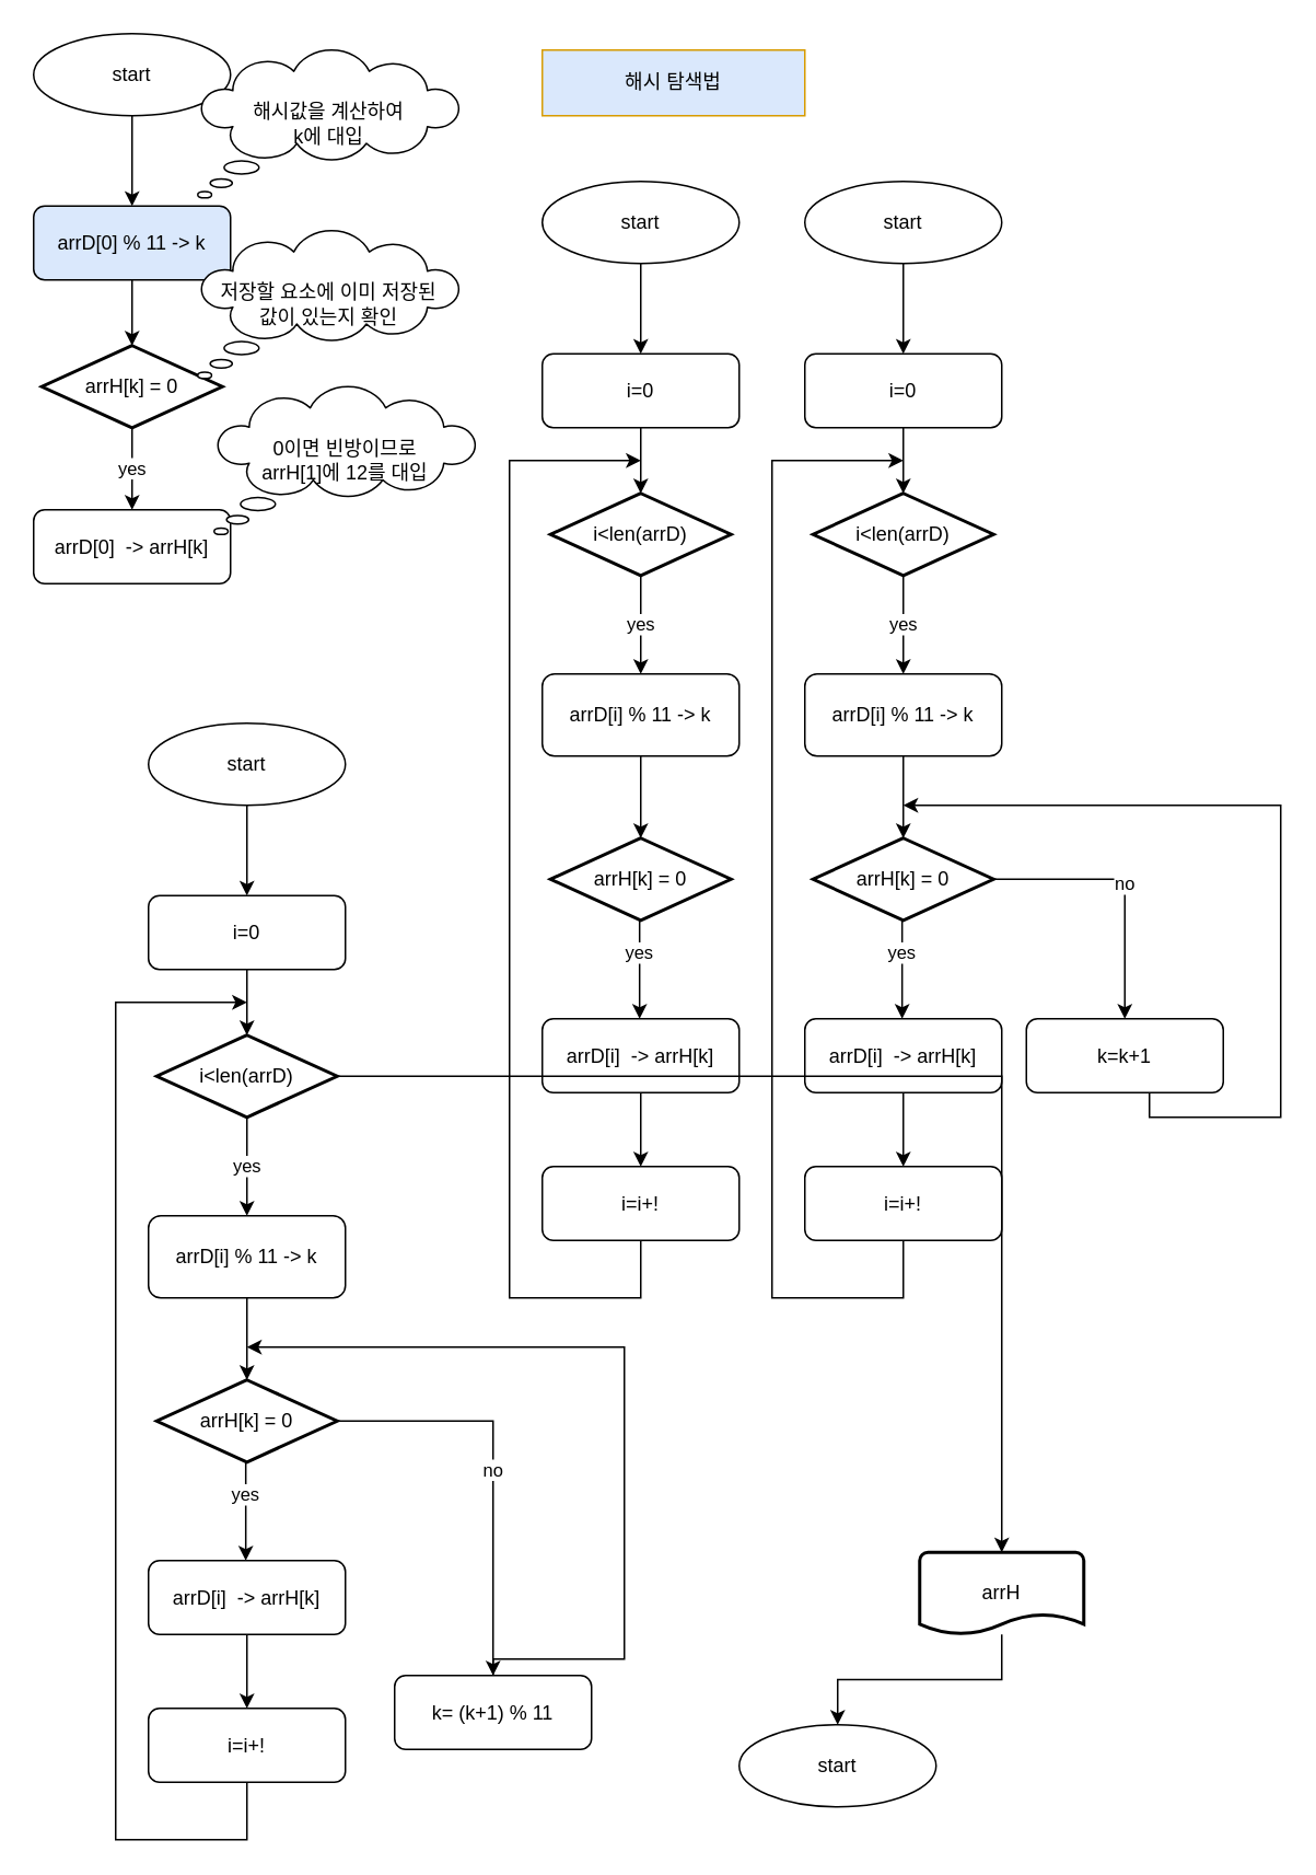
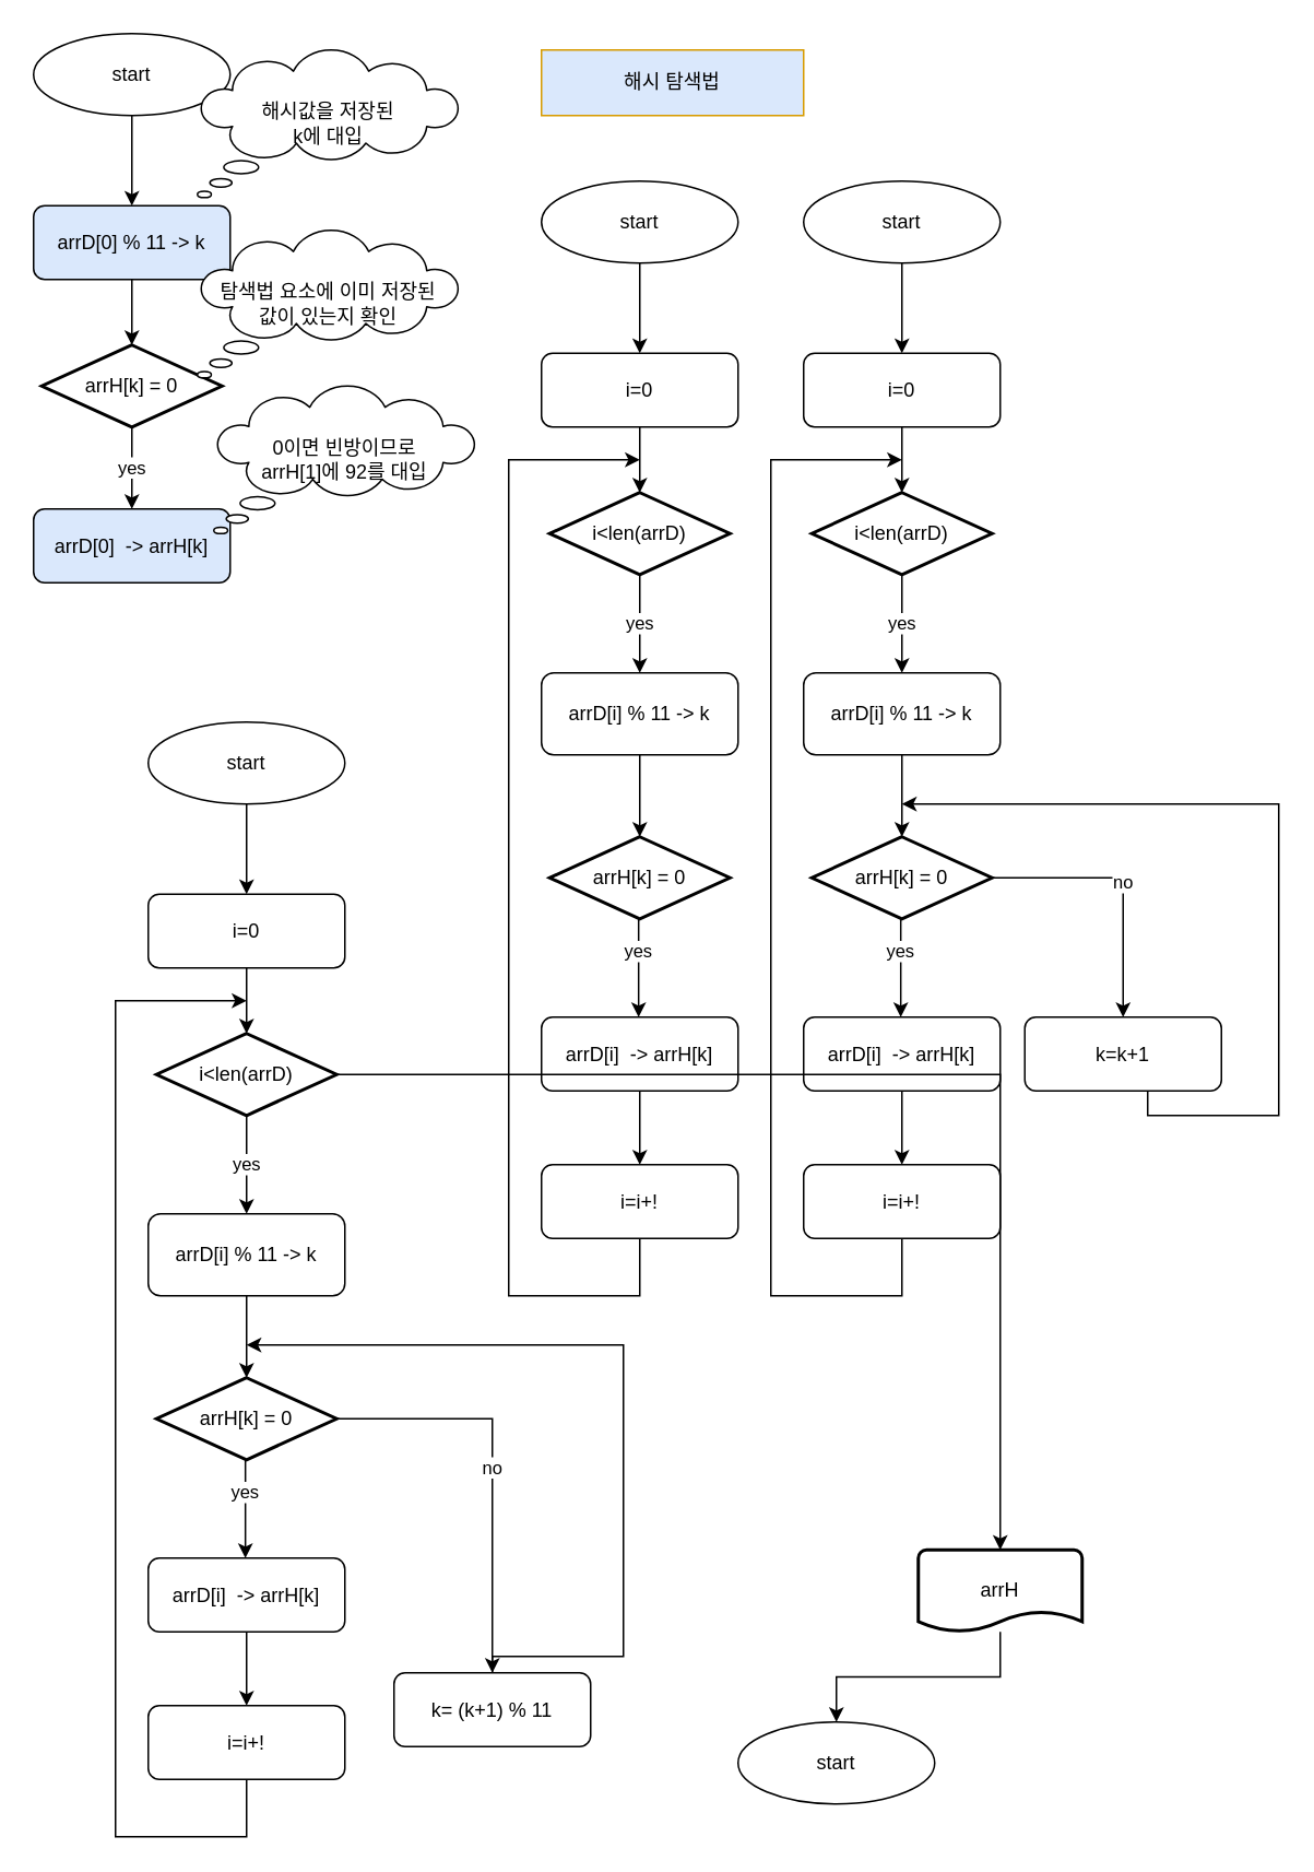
  <mxCell id="0" />
  <mxCell id="1" parent="0" />
  <mxCell id="2" value="해시 탐색법" style="rounded=0;whiteSpace=wrap;html=1;fillColor=#dae8fc;strokeColor=#d79b00;" vertex="1" parent="1"><mxGeometry x="330" y="30" width="160" height="40" as="geometry" /></mxCell>
  <mxCell id="3" value="" style="edgeStyle=orthogonalEdgeStyle;rounded=0;orthogonalLoop=1;jettySize=auto;html=1;" edge="1" parent="1" source="4" target="6"><mxGeometry relative="1" as="geometry" /></mxCell>
  <mxCell id="4" value="start" style="ellipse;whiteSpace=wrap;html=1;" vertex="1" parent="1"><mxGeometry x="20" y="20" width="120" height="50" as="geometry" /></mxCell>
  <mxCell id="5" style="edgeStyle=orthogonalEdgeStyle;rounded=0;orthogonalLoop=1;jettySize=auto;html=1;" edge="1" parent="1" source="6" target="8"><mxGeometry relative="1" as="geometry" /></mxCell>
  <mxCell id="6" value="arrD[0] % 11 -&amp;gt; k" style="rounded=1;whiteSpace=wrap;html=1;fillColor=#dae8fc;" vertex="1" parent="1"><mxGeometry x="20" y="125" width="120" height="45" as="geometry" /></mxCell>
  <mxCell id="7" value="yes" style="edgeStyle=orthogonalEdgeStyle;rounded=0;orthogonalLoop=1;jettySize=auto;html=1;entryX=0.5;entryY=0;entryDx=0;entryDy=0;" edge="1" parent="1" source="8" target="9"><mxGeometry relative="1" as="geometry" /></mxCell>
  <mxCell id="8" value="arrH[k] = 0" style="strokeWidth=2;html=1;shape=mxgraph.flowchart.decision;whiteSpace=wrap;" vertex="1" parent="1"><mxGeometry x="25" y="210" width="110" height="50" as="geometry" /></mxCell>
- <mxCell id="9" value="arrD[0]&amp;nbsp; -&amp;gt; arrH[k]" style="rounded=1;whiteSpace=wrap;html=1;" vertex="1" parent="1"><mxGeometry x="20" y="310" width="120" height="45" as="geometry" /></mxCell>
- <mxCell id="10" value="해시값을 계산하여 &lt;br&gt;k에 대입" style="whiteSpace=wrap;html=1;shape=mxgraph.basic.cloud_callout" vertex="1" parent="1"><mxGeometry x="120" y="30" width="160" height="90" as="geometry" /></mxCell>
- <mxCell id="11" value="저장할 요소에 이미 저장된&lt;br&gt;값이 있는지 확인" style="whiteSpace=wrap;html=1;shape=mxgraph.basic.cloud_callout" vertex="1" parent="1"><mxGeometry x="120" y="140" width="160" height="90" as="geometry" /></mxCell>
- <mxCell id="12" value="0이면 빈방이므로&lt;br&gt;arrH[1]에 12를 대입" style="whiteSpace=wrap;html=1;shape=mxgraph.basic.cloud_callout" vertex="1" parent="1"><mxGeometry x="130" y="235" width="160" height="90" as="geometry" /></mxCell>
+ <mxCell id="9" value="arrD[0]&amp;nbsp; -&amp;gt; arrH[k]" style="rounded=1;whiteSpace=wrap;html=1;fillColor=#dae8fc;" vertex="1" parent="1"><mxGeometry x="20" y="310" width="120" height="45" as="geometry" /></mxCell>
+ <mxCell id="10" value="해시값을 저장된 &lt;br&gt;k에 대입" style="whiteSpace=wrap;html=1;shape=mxgraph.basic.cloud_callout" vertex="1" parent="1"><mxGeometry x="120" y="30" width="160" height="90" as="geometry" /></mxCell>
+ <mxCell id="11" value="탐색법 요소에 이미 저장된&lt;br&gt;값이 있는지 확인" style="whiteSpace=wrap;html=1;shape=mxgraph.basic.cloud_callout" vertex="1" parent="1"><mxGeometry x="120" y="140" width="160" height="90" as="geometry" /></mxCell>
+ <mxCell id="12" value="0이면 빈방이므로&lt;br&gt;arrH[1]에 92를 대입" style="whiteSpace=wrap;html=1;shape=mxgraph.basic.cloud_callout" vertex="1" parent="1"><mxGeometry x="130" y="235" width="160" height="90" as="geometry" /></mxCell>
  <mxCell id="13" value="" style="edgeStyle=orthogonalEdgeStyle;rounded=0;orthogonalLoop=1;jettySize=auto;html=1;" edge="1" source="14" target="16" parent="1"><mxGeometry relative="1" as="geometry" /></mxCell>
  <mxCell id="14" value="start" style="ellipse;whiteSpace=wrap;html=1;" vertex="1" parent="1"><mxGeometry x="330" y="110" width="120" height="50" as="geometry" /></mxCell>
  <mxCell id="15" style="edgeStyle=orthogonalEdgeStyle;rounded=0;orthogonalLoop=1;jettySize=auto;html=1;" edge="1" source="16" target="18" parent="1"><mxGeometry relative="1" as="geometry" /></mxCell>
  <mxCell id="16" value="i=0" style="rounded=1;whiteSpace=wrap;html=1;" vertex="1" parent="1"><mxGeometry x="330" y="215" width="120" height="45" as="geometry" /></mxCell>
  <mxCell id="17" value="yes" style="edgeStyle=orthogonalEdgeStyle;rounded=0;orthogonalLoop=1;jettySize=auto;html=1;" edge="1" source="18" parent="1"><mxGeometry relative="1" as="geometry"><mxPoint x="390" y="410" as="targetPoint" /><mxPoint as="offset" /></mxGeometry></mxCell>
  <mxCell id="18" value="i&amp;lt;len(arrD)" style="strokeWidth=2;html=1;shape=mxgraph.flowchart.decision;whiteSpace=wrap;" vertex="1" parent="1"><mxGeometry x="335" y="300" width="110" height="50" as="geometry" /></mxCell>
  <mxCell id="19" style="edgeStyle=orthogonalEdgeStyle;rounded=0;orthogonalLoop=1;jettySize=auto;html=1;" edge="1" parent="1" source="20"><mxGeometry relative="1" as="geometry"><mxPoint x="390" y="710" as="targetPoint" /></mxGeometry></mxCell>
  <mxCell id="20" value="arrD[i]&amp;nbsp; -&amp;gt; arrH[k]" style="rounded=1;whiteSpace=wrap;html=1;" vertex="1" parent="1"><mxGeometry x="330" y="620" width="120" height="45" as="geometry" /></mxCell>
  <mxCell id="21" style="edgeStyle=orthogonalEdgeStyle;rounded=0;orthogonalLoop=1;jettySize=auto;html=1;" edge="1" parent="1" source="22"><mxGeometry relative="1" as="geometry"><mxPoint x="390" y="280" as="targetPoint" /><Array as="points"><mxPoint x="390" y="790" /><mxPoint x="310" y="790" /><mxPoint x="310" y="280" /></Array></mxGeometry></mxCell>
  <mxCell id="22" value="i=i+!" style="rounded=1;whiteSpace=wrap;html=1;" vertex="1" parent="1"><mxGeometry x="330" y="710" width="120" height="45" as="geometry" /></mxCell>
  <mxCell id="23" value="" style="edgeStyle=orthogonalEdgeStyle;rounded=0;orthogonalLoop=1;jettySize=auto;html=1;" edge="1" parent="1" source="24" target="25"><mxGeometry relative="1" as="geometry" /></mxCell>
  <mxCell id="24" value="arrD[i] % 11 -&amp;gt; k" style="rounded=1;whiteSpace=wrap;html=1;" vertex="1" parent="1"><mxGeometry x="330" y="410" width="120" height="50" as="geometry" /></mxCell>
  <mxCell id="25" value="arrH[k] = 0" style="strokeWidth=2;html=1;shape=mxgraph.flowchart.decision;whiteSpace=wrap;" vertex="1" parent="1"><mxGeometry x="335" y="510" width="110" height="50" as="geometry" /></mxCell>
  <mxCell id="26" value="yes" style="edgeStyle=orthogonalEdgeStyle;rounded=0;orthogonalLoop=1;jettySize=auto;html=1;entryX=0.5;entryY=0;entryDx=0;entryDy=0;" edge="1" parent="1"><mxGeometry x="-0.333" relative="1" as="geometry"><mxPoint x="389.29" y="560" as="sourcePoint" /><mxPoint x="389.29" y="620" as="targetPoint" /><mxPoint as="offset" /></mxGeometry></mxCell>
  <mxCell id="27" value="" style="edgeStyle=orthogonalEdgeStyle;rounded=0;orthogonalLoop=1;jettySize=auto;html=1;" edge="1" parent="1" source="28" target="30"><mxGeometry relative="1" as="geometry" /></mxCell>
  <mxCell id="28" value="start" style="ellipse;whiteSpace=wrap;html=1;" vertex="1" parent="1"><mxGeometry x="490" y="110" width="120" height="50" as="geometry" /></mxCell>
  <mxCell id="29" style="edgeStyle=orthogonalEdgeStyle;rounded=0;orthogonalLoop=1;jettySize=auto;html=1;" edge="1" parent="1" source="30" target="32"><mxGeometry relative="1" as="geometry" /></mxCell>
  <mxCell id="30" value="i=0" style="rounded=1;whiteSpace=wrap;html=1;" vertex="1" parent="1"><mxGeometry x="490" y="215" width="120" height="45" as="geometry" /></mxCell>
  <mxCell id="31" value="yes" style="edgeStyle=orthogonalEdgeStyle;rounded=0;orthogonalLoop=1;jettySize=auto;html=1;" edge="1" parent="1" source="32"><mxGeometry relative="1" as="geometry"><mxPoint x="550" y="410" as="targetPoint" /><mxPoint as="offset" /></mxGeometry></mxCell>
  <mxCell id="32" value="i&amp;lt;len(arrD)" style="strokeWidth=2;html=1;shape=mxgraph.flowchart.decision;whiteSpace=wrap;" vertex="1" parent="1"><mxGeometry x="495" y="300" width="110" height="50" as="geometry" /></mxCell>
  <mxCell id="33" style="edgeStyle=orthogonalEdgeStyle;rounded=0;orthogonalLoop=1;jettySize=auto;html=1;" edge="1" parent="1" source="34"><mxGeometry relative="1" as="geometry"><mxPoint x="550" y="710" as="targetPoint" /></mxGeometry></mxCell>
  <mxCell id="34" value="arrD[i]&amp;nbsp; -&amp;gt; arrH[k]" style="rounded=1;whiteSpace=wrap;html=1;" vertex="1" parent="1"><mxGeometry x="490" y="620" width="120" height="45" as="geometry" /></mxCell>
  <mxCell id="35" style="edgeStyle=orthogonalEdgeStyle;rounded=0;orthogonalLoop=1;jettySize=auto;html=1;" edge="1" parent="1" source="36"><mxGeometry relative="1" as="geometry"><mxPoint x="550" y="280" as="targetPoint" /><Array as="points"><mxPoint x="550" y="790" /><mxPoint x="470" y="790" /><mxPoint x="470" y="280" /></Array></mxGeometry></mxCell>
  <mxCell id="36" value="i=i+!" style="rounded=1;whiteSpace=wrap;html=1;" vertex="1" parent="1"><mxGeometry x="490" y="710" width="120" height="45" as="geometry" /></mxCell>
  <mxCell id="37" value="" style="edgeStyle=orthogonalEdgeStyle;rounded=0;orthogonalLoop=1;jettySize=auto;html=1;" edge="1" parent="1" source="38" target="40"><mxGeometry relative="1" as="geometry" /></mxCell>
  <mxCell id="38" value="arrD[i] % 11 -&amp;gt; k" style="rounded=1;whiteSpace=wrap;html=1;" vertex="1" parent="1"><mxGeometry x="490" y="410" width="120" height="50" as="geometry" /></mxCell>
  <mxCell id="39" value="no" style="edgeStyle=orthogonalEdgeStyle;rounded=0;orthogonalLoop=1;jettySize=auto;html=1;entryX=0.5;entryY=0;entryDx=0;entryDy=0;" edge="1" parent="1" source="40" target="43"><mxGeometry relative="1" as="geometry" /></mxCell>
  <mxCell id="40" value="arrH[k] = 0" style="strokeWidth=2;html=1;shape=mxgraph.flowchart.decision;whiteSpace=wrap;" vertex="1" parent="1"><mxGeometry x="495" y="510" width="110" height="50" as="geometry" /></mxCell>
  <mxCell id="41" value="yes" style="edgeStyle=orthogonalEdgeStyle;rounded=0;orthogonalLoop=1;jettySize=auto;html=1;entryX=0.5;entryY=0;entryDx=0;entryDy=0;" edge="1" parent="1"><mxGeometry x="-0.333" relative="1" as="geometry"><mxPoint x="549.29" y="560" as="sourcePoint" /><mxPoint x="549.29" y="620" as="targetPoint" /><mxPoint as="offset" /></mxGeometry></mxCell>
  <mxCell id="42" style="edgeStyle=orthogonalEdgeStyle;rounded=0;orthogonalLoop=1;jettySize=auto;html=1;" edge="1" parent="1" source="43"><mxGeometry relative="1" as="geometry"><mxPoint x="550" y="490" as="targetPoint" /><Array as="points"><mxPoint x="700" y="680" /><mxPoint x="780" y="680" /></Array></mxGeometry></mxCell>
  <mxCell id="43" value="k=k+1" style="rounded=1;whiteSpace=wrap;html=1;" vertex="1" parent="1"><mxGeometry x="625" y="620" width="120" height="45" as="geometry" /></mxCell>
  <mxCell id="44" value="" style="edgeStyle=orthogonalEdgeStyle;rounded=0;orthogonalLoop=1;jettySize=auto;html=1;" edge="1" parent="1" source="45" target="47"><mxGeometry relative="1" as="geometry" /></mxCell>
  <mxCell id="45" value="start" style="ellipse;whiteSpace=wrap;html=1;" vertex="1" parent="1"><mxGeometry x="90" y="440" width="120" height="50" as="geometry" /></mxCell>
  <mxCell id="46" style="edgeStyle=orthogonalEdgeStyle;rounded=0;orthogonalLoop=1;jettySize=auto;html=1;" edge="1" parent="1" source="47" target="50"><mxGeometry relative="1" as="geometry" /></mxCell>
  <mxCell id="47" value="i=0" style="rounded=1;whiteSpace=wrap;html=1;" vertex="1" parent="1"><mxGeometry x="90" y="545" width="120" height="45" as="geometry" /></mxCell>
  <mxCell id="48" value="yes" style="edgeStyle=orthogonalEdgeStyle;rounded=0;orthogonalLoop=1;jettySize=auto;html=1;" edge="1" parent="1" source="50"><mxGeometry relative="1" as="geometry"><mxPoint x="150" y="740" as="targetPoint" /><mxPoint as="offset" /></mxGeometry></mxCell>
  <mxCell id="49" style="edgeStyle=orthogonalEdgeStyle;rounded=0;orthogonalLoop=1;jettySize=auto;html=1;entryX=0.5;entryY=0;entryDx=0;entryDy=0;entryPerimeter=0;" edge="1" parent="1" source="50" target="63"><mxGeometry relative="1" as="geometry" /></mxCell>
  <mxCell id="50" value="i&amp;lt;len(arrD)" style="strokeWidth=2;html=1;shape=mxgraph.flowchart.decision;whiteSpace=wrap;" vertex="1" parent="1"><mxGeometry x="95" y="630" width="110" height="50" as="geometry" /></mxCell>
  <mxCell id="51" style="edgeStyle=orthogonalEdgeStyle;rounded=0;orthogonalLoop=1;jettySize=auto;html=1;" edge="1" parent="1" source="52"><mxGeometry relative="1" as="geometry"><mxPoint x="150" y="1040" as="targetPoint" /></mxGeometry></mxCell>
  <mxCell id="52" value="arrD[i]&amp;nbsp; -&amp;gt; arrH[k]" style="rounded=1;whiteSpace=wrap;html=1;" vertex="1" parent="1"><mxGeometry x="90" y="950" width="120" height="45" as="geometry" /></mxCell>
  <mxCell id="53" style="edgeStyle=orthogonalEdgeStyle;rounded=0;orthogonalLoop=1;jettySize=auto;html=1;" edge="1" parent="1" source="54"><mxGeometry relative="1" as="geometry"><mxPoint x="150" y="610" as="targetPoint" /><Array as="points"><mxPoint x="150" y="1120" /><mxPoint x="70" y="1120" /><mxPoint x="70" y="610" /></Array></mxGeometry></mxCell>
  <mxCell id="54" value="i=i+!" style="rounded=1;whiteSpace=wrap;html=1;" vertex="1" parent="1"><mxGeometry x="90" y="1040" width="120" height="45" as="geometry" /></mxCell>
  <mxCell id="55" value="" style="edgeStyle=orthogonalEdgeStyle;rounded=0;orthogonalLoop=1;jettySize=auto;html=1;" edge="1" parent="1" source="56" target="58"><mxGeometry relative="1" as="geometry" /></mxCell>
  <mxCell id="56" value="arrD[i] % 11 -&amp;gt; k" style="rounded=1;whiteSpace=wrap;html=1;" vertex="1" parent="1"><mxGeometry x="90" y="740" width="120" height="50" as="geometry" /></mxCell>
  <mxCell id="57" value="no" style="edgeStyle=orthogonalEdgeStyle;rounded=0;orthogonalLoop=1;jettySize=auto;html=1;entryX=0.5;entryY=0;entryDx=0;entryDy=0;" edge="1" parent="1" source="58" target="61"><mxGeometry relative="1" as="geometry" /></mxCell>
  <mxCell id="58" value="arrH[k] = 0" style="strokeWidth=2;html=1;shape=mxgraph.flowchart.decision;whiteSpace=wrap;" vertex="1" parent="1"><mxGeometry x="95" y="840" width="110" height="50" as="geometry" /></mxCell>
  <mxCell id="59" value="yes" style="edgeStyle=orthogonalEdgeStyle;rounded=0;orthogonalLoop=1;jettySize=auto;html=1;entryX=0.5;entryY=0;entryDx=0;entryDy=0;" edge="1" parent="1"><mxGeometry x="-0.333" relative="1" as="geometry"><mxPoint x="149.29" y="890" as="sourcePoint" /><mxPoint x="149.29" y="950" as="targetPoint" /><mxPoint as="offset" /></mxGeometry></mxCell>
  <mxCell id="60" style="edgeStyle=orthogonalEdgeStyle;rounded=0;orthogonalLoop=1;jettySize=auto;html=1;" edge="1" parent="1" source="61"><mxGeometry relative="1" as="geometry"><mxPoint x="150" y="820" as="targetPoint" /><Array as="points"><mxPoint x="300" y="1010" /><mxPoint x="380" y="1010" /></Array></mxGeometry></mxCell>
  <mxCell id="61" value="k= (k+1) % 11" style="rounded=1;whiteSpace=wrap;html=1;" vertex="1" parent="1"><mxGeometry x="240" y="1020" width="120" height="45" as="geometry" /></mxCell>
  <mxCell id="62" style="edgeStyle=orthogonalEdgeStyle;rounded=0;orthogonalLoop=1;jettySize=auto;html=1;" edge="1" parent="1" source="63" target="64"><mxGeometry relative="1" as="geometry" /></mxCell>
  <mxCell id="63" value="arrH" style="strokeWidth=2;html=1;shape=mxgraph.flowchart.document2;whiteSpace=wrap;size=0.25;" vertex="1" parent="1"><mxGeometry x="560" y="945" width="100" height="50" as="geometry" /></mxCell>
  <mxCell id="64" value="start" style="ellipse;whiteSpace=wrap;html=1;" vertex="1" parent="1"><mxGeometry x="450" y="1050" width="120" height="50" as="geometry" /></mxCell>
